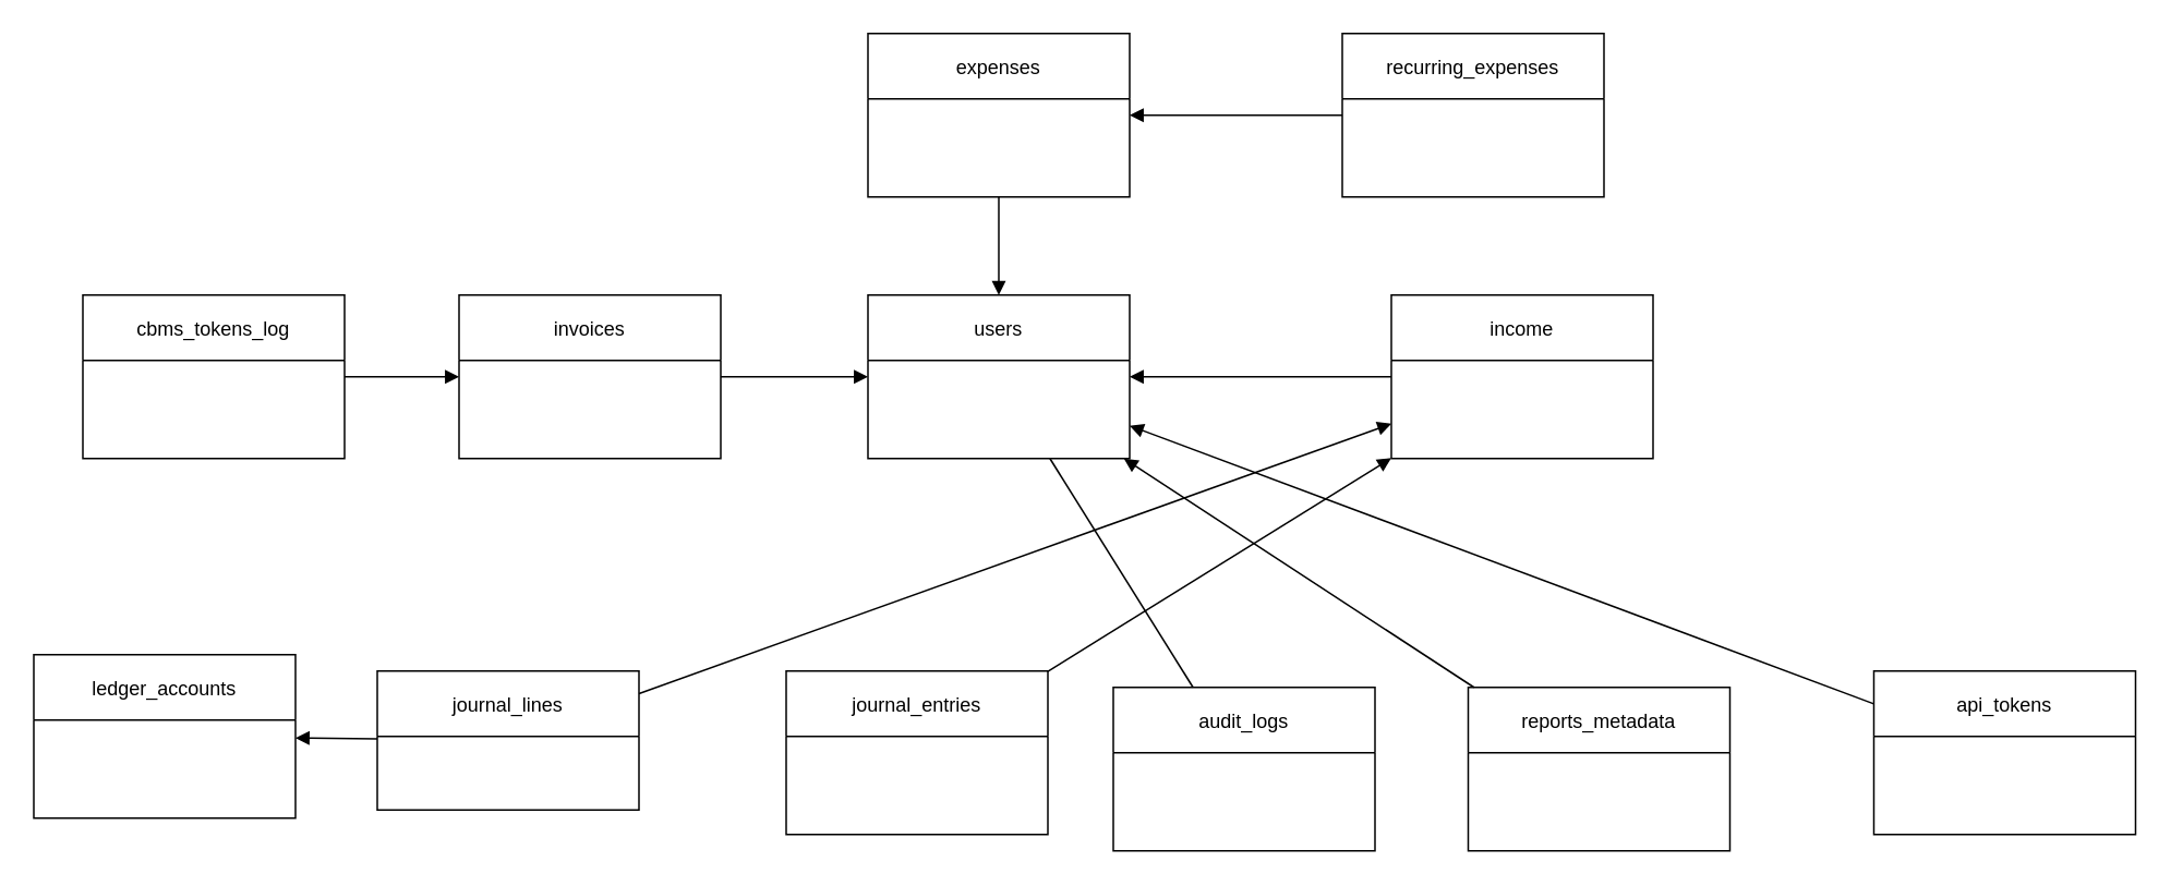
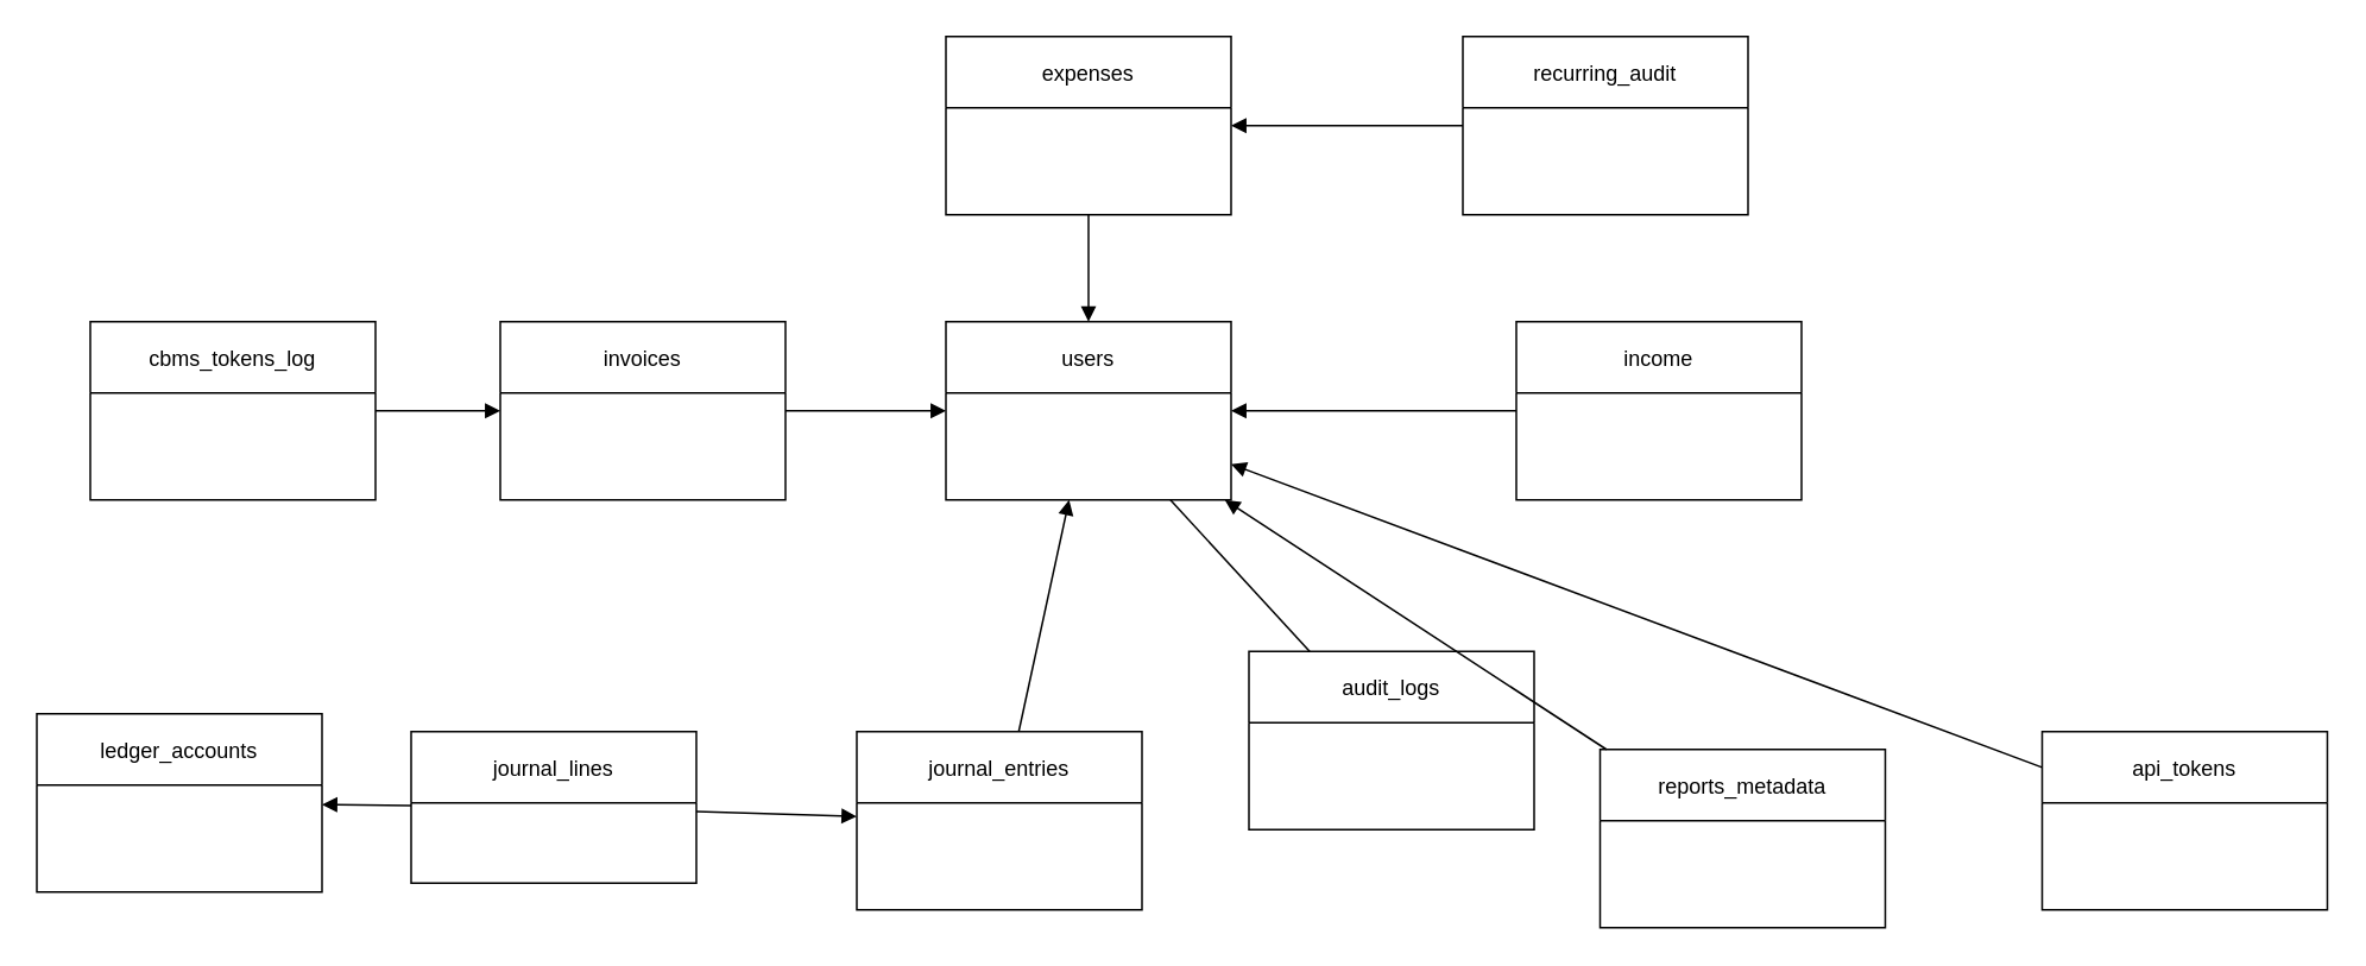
  <mxCell id="0" />
  <mxCell id="1" parent="0" />
  <mxCell id="2" value="users" style="shape=swimlane;childLayout=stackLayout;" parent="1" vertex="1"><mxGeometry x="530" y="180" width="160" height="100" as="geometry" /></mxCell>
  <mxCell id="3" value="invoices" style="shape=swimlane;childLayout=stackLayout;" parent="1" vertex="1"><mxGeometry x="280" y="180" width="160" height="100" as="geometry" /></mxCell>
  <mxCell id="4" value="expenses" style="shape=swimlane;childLayout=stackLayout;" parent="1" vertex="1"><mxGeometry x="530" y="20" width="160" height="100" as="geometry" /></mxCell>
  <mxCell id="5" value="income" style="shape=swimlane;childLayout=stackLayout;" parent="1" vertex="1"><mxGeometry x="850" y="180" width="160" height="100" as="geometry" /></mxCell>
- <mxCell id="6" value="recurring_expenses" style="shape=swimlane;childLayout=stackLayout;" parent="1" vertex="1"><mxGeometry x="820" y="20" width="160" height="100" as="geometry" /></mxCell>
+ <mxCell id="6" value="recurring_audit" style="shape=swimlane;childLayout=stackLayout;" parent="1" vertex="1"><mxGeometry x="820" y="20" width="160" height="100" as="geometry" /></mxCell>
  <mxCell id="7" value="ledger_accounts" style="shape=swimlane;childLayout=stackLayout;" parent="1" vertex="1"><mxGeometry x="20" y="400" width="160" height="100" as="geometry" /></mxCell>
  <mxCell id="8" value="journal_entries" style="shape=swimlane;childLayout=stackLayout;" parent="1" vertex="1"><mxGeometry x="480" y="410" width="160" height="100" as="geometry" /></mxCell>
  <mxCell id="9" value="journal_lines" style="shape=swimlane;childLayout=stackLayout;" parent="1" vertex="1"><mxGeometry x="230" y="410" width="160" height="85" as="geometry" /></mxCell>
  <mxCell id="10" value="cbms_tokens_log" style="shape=swimlane;childLayout=stackLayout;" parent="1" vertex="1"><mxGeometry x="50" y="180" width="160" height="100" as="geometry" /></mxCell>
- <mxCell id="11" value="audit_logs" style="shape=swimlane;childLayout=stackLayout;" parent="1" vertex="1"><mxGeometry x="680" y="420" width="160" height="100" as="geometry" /></mxCell>
+ <mxCell id="11" value="audit_logs" style="shape=swimlane;childLayout=stackLayout;" parent="1" vertex="1"><mxGeometry x="700" y="365" width="160" height="100" as="geometry" /></mxCell>
  <mxCell id="12" value="reports_metadata" style="shape=swimlane;childLayout=stackLayout;" parent="1" vertex="1"><mxGeometry x="897" y="420" width="160" height="100" as="geometry" /></mxCell>
  <mxCell id="13" value="api_tokens" style="shape=swimlane;childLayout=stackLayout;" parent="1" vertex="1"><mxGeometry x="1145" y="410" width="160" height="100" as="geometry" /></mxCell>
  <mxCell id="14" style="endArrow=block;" parent="1" source="3" target="2" edge="1"><mxGeometry relative="1" as="geometry" /></mxCell>
  <mxCell id="15" style="endArrow=block;" parent="1" source="4" target="2" edge="1"><mxGeometry relative="1" as="geometry" /></mxCell>
  <mxCell id="16" style="endArrow=block;" parent="1" source="5" target="2" edge="1"><mxGeometry relative="1" as="geometry" /></mxCell>
  <mxCell id="17" style="endArrow=block;" parent="1" source="6" target="4" edge="1"><mxGeometry relative="1" as="geometry" /></mxCell>
- <mxCell id="18" style="endArrow=block;" parent="1" source="8" target="5" edge="1"><mxGeometry relative="1" as="geometry" /></mxCell>
- <mxCell id="19" style="endArrow=block;" parent="1" source="9" target="5" edge="1"><mxGeometry relative="1" as="geometry" /></mxCell>
+ <mxCell id="18" style="endArrow=block;" parent="1" source="8" target="2" edge="1"><mxGeometry relative="1" as="geometry" /></mxCell>
+ <mxCell id="19" style="endArrow=block;" parent="1" source="9" target="8" edge="1"><mxGeometry relative="1" as="geometry" /></mxCell>
  <mxCell id="20" style="endArrow=block;" parent="1" source="9" target="7" edge="1"><mxGeometry relative="1" as="geometry" /></mxCell>
  <mxCell id="21" style="endArrow=block;" parent="1" source="10" target="3" edge="1"><mxGeometry relative="1" as="geometry" /></mxCell>
  <mxCell id="22" style="endArrow=none;" parent="1" source="11" target="2" edge="1"><mxGeometry relative="1" as="geometry" /></mxCell>
  <mxCell id="23" style="endArrow=block;" parent="1" source="12" target="2" edge="1"><mxGeometry relative="1" as="geometry" /></mxCell>
  <mxCell id="24" style="endArrow=block;" parent="1" source="13" target="2" edge="1"><mxGeometry relative="1" as="geometry" /></mxCell>
